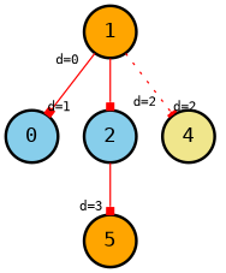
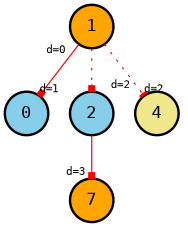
  digraph {
    normalize=true
    scale=1.0
    splines=line
    node [fillcolor=orange fontname=monospace shape=circle style="bold,filled"]
    edge [arrowhead=box arrowsize=0.6 color=red fontname=monospace fontsize=9 style=solid]
    1
    0 [fillcolor=skyblue]
    2 [fillcolor=skyblue]
    4 [fillcolor=khaki]
-   5
+   5 [label=7]
    1 -> 0 [headlabel="d=1  " taillabel="d=0  "]
-   1 -> 2 [headlabel="   d=2"]
+   1 -> 2 [headlabel="   d=2" style=dotted]
    1 -> 4 [arrowhead=tee headlabel="d=2   " style=dotted]
    2 -> 5 [headlabel="   d=3 "]
  }
